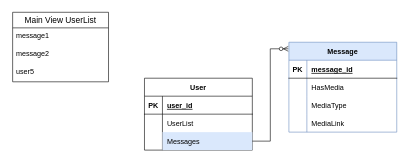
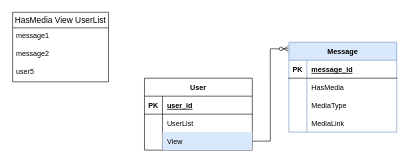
  <mxCell id="0" />
  <mxCell id="1" parent="0" />
- <mxCell id="2" value="Main View UserList" style="swimlane;fontStyle=0;childLayout=stackLayout;horizontal=1;startSize=26;horizontalStack=0;resizeParent=1;resizeParentMax=0;resizeLast=0;collapsible=1;marginBottom=0;align=center;fontSize=14;sketch=0;" vertex="1" parent="1"><mxGeometry x="20" y="20" width="160" height="116" as="geometry" /></mxCell>
+ <mxCell id="2" value="HasMedia View UserList" style="swimlane;fontStyle=0;childLayout=stackLayout;horizontal=1;startSize=26;horizontalStack=0;resizeParent=1;resizeParentMax=0;resizeLast=0;collapsible=1;marginBottom=0;align=center;fontSize=14;sketch=0;" vertex="1" parent="1"><mxGeometry x="20" y="20" width="160" height="116" as="geometry" /></mxCell>
  <mxCell id="3" value="message1" style="text;strokeColor=none;fillColor=none;spacingLeft=4;spacingRight=4;overflow=hidden;rotatable=0;points=[[0,0.5],[1,0.5]];portConstraint=eastwest;fontSize=12;" vertex="1" parent="2"><mxGeometry y="26" width="160" height="30" as="geometry" /></mxCell>
  <mxCell id="4" value="message2" style="text;strokeColor=none;fillColor=none;spacingLeft=4;spacingRight=4;overflow=hidden;rotatable=0;points=[[0,0.5],[1,0.5]];portConstraint=eastwest;fontSize=12;" vertex="1" parent="2"><mxGeometry y="56" width="160" height="30" as="geometry" /></mxCell>
  <mxCell id="5" value="user5" style="text;strokeColor=none;fillColor=none;spacingLeft=4;spacingRight=4;overflow=hidden;rotatable=0;points=[[0,0.5],[1,0.5]];portConstraint=eastwest;fontSize=12;" vertex="1" parent="2"><mxGeometry y="86" width="160" height="30" as="geometry" /></mxCell>
  <mxCell id="6" value="User" style="shape=table;startSize=30;container=1;collapsible=1;childLayout=tableLayout;fixedRows=1;rowLines=0;fontStyle=1;align=center;resizeLast=1;sketch=0;" vertex="1" parent="1"><mxGeometry x="240" y="130" width="180" height="120" as="geometry" /></mxCell>
  <mxCell id="7" value="" style="shape=tableRow;horizontal=0;startSize=0;swimlaneHead=0;swimlaneBody=0;fillColor=none;collapsible=0;dropTarget=0;points=[[0,0.5],[1,0.5]];portConstraint=eastwest;top=0;left=0;right=0;bottom=1;sketch=0;" vertex="1" parent="6"><mxGeometry y="30" width="180" height="30" as="geometry" /></mxCell>
  <mxCell id="8" value="PK" style="shape=partialRectangle;connectable=0;fillColor=none;top=0;left=0;bottom=0;right=0;fontStyle=1;overflow=hidden;sketch=0;" vertex="1" parent="7"><mxGeometry width="30" height="30" as="geometry"><mxRectangle width="30" height="30" as="alternateBounds" /></mxGeometry></mxCell>
  <mxCell id="9" value="user_id" style="shape=partialRectangle;connectable=0;fillColor=none;top=0;left=0;bottom=0;right=0;align=left;spacingLeft=6;fontStyle=5;overflow=hidden;sketch=0;" vertex="1" parent="7"><mxGeometry x="30" width="150" height="30" as="geometry"><mxRectangle width="150" height="30" as="alternateBounds" /></mxGeometry></mxCell>
  <mxCell id="10" value="" style="shape=tableRow;horizontal=0;startSize=0;swimlaneHead=0;swimlaneBody=0;fillColor=none;collapsible=0;dropTarget=0;points=[[0,0.5],[1,0.5]];portConstraint=eastwest;top=0;left=0;right=0;bottom=0;sketch=0;" vertex="1" parent="6"><mxGeometry y="60" width="180" height="30" as="geometry" /></mxCell>
  <mxCell id="11" value="" style="shape=partialRectangle;connectable=0;fillColor=none;top=0;left=0;bottom=0;right=0;editable=1;overflow=hidden;sketch=0;" vertex="1" parent="10"><mxGeometry width="30" height="30" as="geometry"><mxRectangle width="30" height="30" as="alternateBounds" /></mxGeometry></mxCell>
  <mxCell id="12" value="UserList" style="shape=partialRectangle;connectable=0;fillColor=none;top=0;left=0;bottom=0;right=0;align=left;spacingLeft=6;overflow=hidden;sketch=0;" vertex="1" parent="10"><mxGeometry x="30" width="150" height="30" as="geometry"><mxRectangle width="150" height="30" as="alternateBounds" /></mxGeometry></mxCell>
  <mxCell id="13" value="" style="shape=tableRow;horizontal=0;startSize=0;swimlaneHead=0;swimlaneBody=0;fillColor=none;collapsible=0;dropTarget=0;points=[[0,0.5],[1,0.5]];portConstraint=eastwest;top=0;left=0;right=0;bottom=0;sketch=0;" vertex="1" parent="6"><mxGeometry y="90" width="180" height="30" as="geometry" /></mxCell>
  <mxCell id="14" value="" style="shape=partialRectangle;connectable=0;fillColor=none;top=0;left=0;bottom=0;right=0;editable=1;overflow=hidden;sketch=0;" vertex="1" parent="13"><mxGeometry width="30" height="30" as="geometry"><mxRectangle width="30" height="30" as="alternateBounds" /></mxGeometry></mxCell>
- <mxCell id="15" value="Messages" style="shape=partialRectangle;connectable=0;fillColor=#dae8fc;top=0;left=0;bottom=0;right=0;align=left;spacingLeft=6;overflow=hidden;sketch=0;strokeColor=#6c8ebf;" vertex="1" parent="13"><mxGeometry x="30" width="150" height="30" as="geometry"><mxRectangle width="150" height="30" as="alternateBounds" /></mxGeometry></mxCell>
+ <mxCell id="15" value="View" style="shape=partialRectangle;connectable=0;fillColor=#dae8fc;top=0;left=0;bottom=0;right=0;align=left;spacingLeft=6;overflow=hidden;sketch=0;strokeColor=#6c8ebf;" vertex="1" parent="13"><mxGeometry x="30" width="150" height="30" as="geometry"><mxRectangle width="150" height="30" as="alternateBounds" /></mxGeometry></mxCell>
  <mxCell id="16" value="Message" style="shape=table;startSize=30;container=1;collapsible=1;childLayout=tableLayout;fixedRows=1;rowLines=0;fontStyle=1;align=center;resizeLast=1;sketch=0;fillColor=#dae8fc;strokeColor=#6c8ebf;" vertex="1" parent="1"><mxGeometry x="481" y="70" width="180" height="150" as="geometry" /></mxCell>
  <mxCell id="17" value="" style="shape=tableRow;horizontal=0;startSize=0;swimlaneHead=0;swimlaneBody=0;fillColor=none;collapsible=0;dropTarget=0;points=[[0,0.5],[1,0.5]];portConstraint=eastwest;top=0;left=0;right=0;bottom=1;sketch=0;" vertex="1" parent="16"><mxGeometry y="30" width="180" height="30" as="geometry" /></mxCell>
  <mxCell id="18" value="PK" style="shape=partialRectangle;connectable=0;fillColor=none;top=0;left=0;bottom=0;right=0;fontStyle=1;overflow=hidden;sketch=0;" vertex="1" parent="17"><mxGeometry width="30" height="30" as="geometry"><mxRectangle width="30" height="30" as="alternateBounds" /></mxGeometry></mxCell>
  <mxCell id="19" value="message_id" style="shape=partialRectangle;connectable=0;fillColor=none;top=0;left=0;bottom=0;right=0;align=left;spacingLeft=6;fontStyle=5;overflow=hidden;sketch=0;" vertex="1" parent="17"><mxGeometry x="30" width="150" height="30" as="geometry"><mxRectangle width="150" height="30" as="alternateBounds" /></mxGeometry></mxCell>
  <mxCell id="20" value="" style="shape=tableRow;horizontal=0;startSize=0;swimlaneHead=0;swimlaneBody=0;fillColor=none;collapsible=0;dropTarget=0;points=[[0,0.5],[1,0.5]];portConstraint=eastwest;top=0;left=0;right=0;bottom=0;sketch=0;" vertex="1" parent="16"><mxGeometry y="60" width="180" height="30" as="geometry" /></mxCell>
  <mxCell id="21" value="" style="shape=partialRectangle;connectable=0;fillColor=none;top=0;left=0;bottom=0;right=0;editable=1;overflow=hidden;sketch=0;" vertex="1" parent="20"><mxGeometry width="30" height="30" as="geometry"><mxRectangle width="30" height="30" as="alternateBounds" /></mxGeometry></mxCell>
  <mxCell id="22" value="HasMedia" style="shape=partialRectangle;connectable=0;fillColor=none;top=0;left=0;bottom=0;right=0;align=left;spacingLeft=6;overflow=hidden;sketch=0;" vertex="1" parent="20"><mxGeometry x="30" width="150" height="30" as="geometry"><mxRectangle width="150" height="30" as="alternateBounds" /></mxGeometry></mxCell>
  <mxCell id="23" value="" style="shape=tableRow;horizontal=0;startSize=0;swimlaneHead=0;swimlaneBody=0;fillColor=none;collapsible=0;dropTarget=0;points=[[0,0.5],[1,0.5]];portConstraint=eastwest;top=0;left=0;right=0;bottom=0;sketch=0;" vertex="1" parent="16"><mxGeometry y="90" width="180" height="30" as="geometry" /></mxCell>
  <mxCell id="24" value="" style="shape=partialRectangle;connectable=0;fillColor=none;top=0;left=0;bottom=0;right=0;editable=1;overflow=hidden;sketch=0;" vertex="1" parent="23"><mxGeometry width="30" height="30" as="geometry"><mxRectangle width="30" height="30" as="alternateBounds" /></mxGeometry></mxCell>
  <mxCell id="25" value="MediaType" style="shape=partialRectangle;connectable=0;fillColor=none;top=0;left=0;bottom=0;right=0;align=left;spacingLeft=6;overflow=hidden;sketch=0;" vertex="1" parent="23"><mxGeometry x="30" width="150" height="30" as="geometry"><mxRectangle width="150" height="30" as="alternateBounds" /></mxGeometry></mxCell>
  <mxCell id="26" value="" style="shape=tableRow;horizontal=0;startSize=0;swimlaneHead=0;swimlaneBody=0;fillColor=none;collapsible=0;dropTarget=0;points=[[0,0.5],[1,0.5]];portConstraint=eastwest;top=0;left=0;right=0;bottom=0;sketch=0;" vertex="1" parent="16"><mxGeometry y="120" width="180" height="30" as="geometry" /></mxCell>
  <mxCell id="27" value="" style="shape=partialRectangle;connectable=0;fillColor=none;top=0;left=0;bottom=0;right=0;editable=1;overflow=hidden;sketch=0;" vertex="1" parent="26"><mxGeometry width="30" height="30" as="geometry"><mxRectangle width="30" height="30" as="alternateBounds" /></mxGeometry></mxCell>
  <mxCell id="28" value="MediaLink" style="shape=partialRectangle;connectable=0;fillColor=none;top=0;left=0;bottom=0;right=0;align=left;spacingLeft=6;overflow=hidden;sketch=0;" vertex="1" parent="26"><mxGeometry x="30" width="150" height="30" as="geometry"><mxRectangle width="150" height="30" as="alternateBounds" /></mxGeometry></mxCell>
  <mxCell id="29" value="" style="edgeStyle=entityRelationEdgeStyle;fontSize=12;html=1;endArrow=ERzeroToMany;endFill=1;rounded=0;shadow=0;sketch=0;entryX=-0.006;entryY=0.073;entryDx=0;entryDy=0;entryPerimeter=0;" edge="1" parent="1" source="13" target="16"><mxGeometry width="100" height="100" relative="1" as="geometry"><mxPoint x="270" y="380" as="sourcePoint" /><mxPoint x="370" y="280" as="targetPoint" /></mxGeometry></mxCell>
